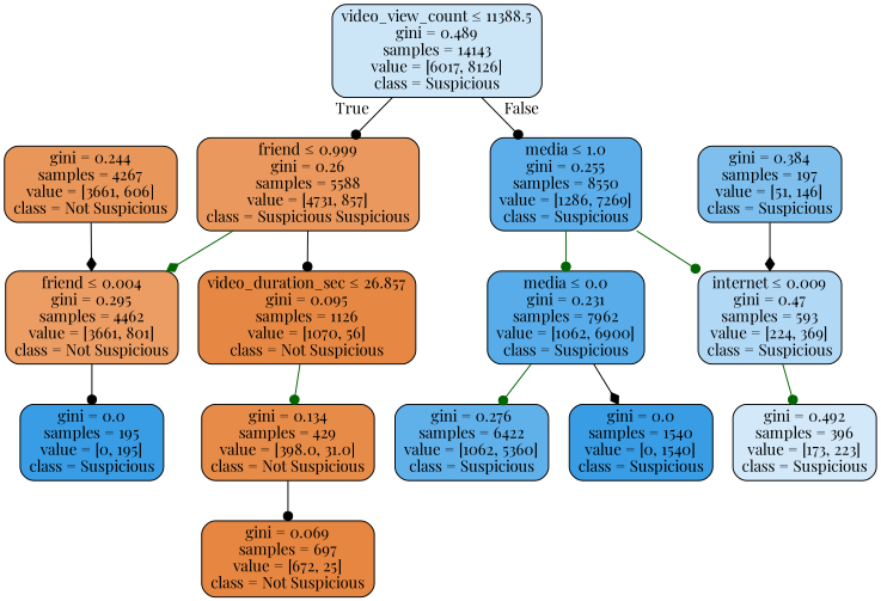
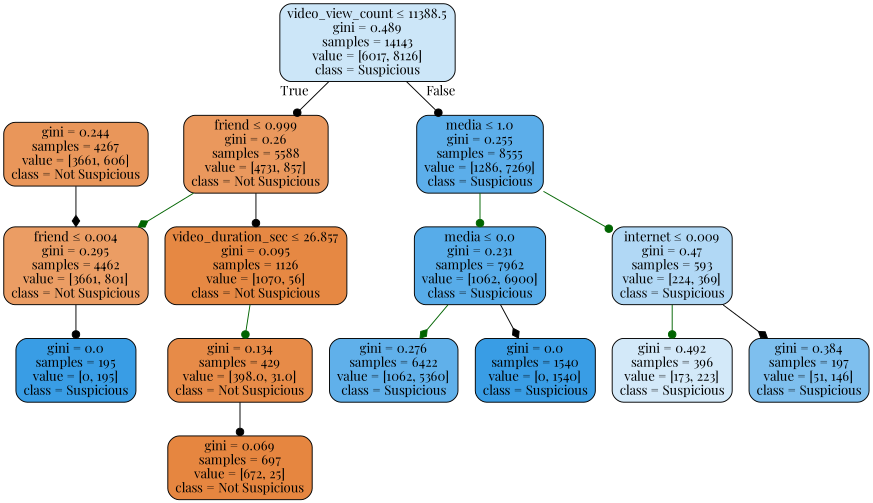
  digraph {
    fontname="Playfair Display"
    node [color=black fillcolor="#399de5" fontname="Playfair Display" shape=box style="filled, rounded"]
    edge [arrowhead=dot color=black fontname="Playfair Display"]
    n1 [fillcolor="#cce6f8" label=<video_view_count &le; 11388.5<br/>gini = 0.489<br/>samples = 14143<br/>value = [6017, 8126]<br/>class = Suspicious>]
-   n2 [fillcolor="#ea985d" label=<friend &le; 0.999<br/>gini = 0.26<br/>samples = 5588<br/>value = [4731, 857]<br/>class = Suspicious Suspicious>]
-   n3 [fillcolor="#5caeea" label=<media &le; 1.0<br/>gini = 0.255<br/>samples = 8550<br/>value = [1286, 7269]<br/>class = Suspicious>]
+   n2 [fillcolor="#ea985d" label=<friend &le; 0.999<br/>gini = 0.26<br/>samples = 5588<br/>value = [4731, 857]<br/>class = Not Suspicious>]
+   n3 [fillcolor="#5caeea" label=<media &le; 1.0<br/>gini = 0.255<br/>samples = 8555<br/>value = [1286, 7269]<br/>class = Suspicious>]
    n4 [fillcolor="#eb9d64" label=<friend &le; 0.004<br/>gini = 0.295<br/>samples = 4462<br/>value = [3661, 801]<br/>class = Not Suspicious>]
    n5 [fillcolor="#e68843" label=<video_duration_sec &le; 26.857<br/>gini = 0.095<br/>samples = 1126<br/>value = [1070, 56]<br/>class = Not Suspicious>]
    n6 [fillcolor="#57ace9" label=<media &le; 0.0<br/>gini = 0.231<br/>samples = 7962<br/>value = [1062, 6900]<br/>class = Suspicious>]
    n7 [fillcolor="#b1d8f5" label=<internet &le; 0.009<br/>gini = 0.47<br/>samples = 593<br/>value = [224, 369]<br/>class = Suspicious>]
    n8 [label=<gini = 0.0<br/>samples = 195<br/>value = [0, 195]<br/>class = Suspicious>]
    n9 [fillcolor="#e78b48" label=<gini = 0.134<br/>samples = 429<br/>value = [398.0, 31.0]<br/>class = Not Suspicious>]
    n10 [fillcolor="#e9965a" label=<gini = 0.244<br/>samples = 4267<br/>value = [3661, 606]<br/>class = Not Suspicious>]
    n11 [fillcolor="#e68640" label=<gini = 0.069<br/>samples = 697<br/>value = [672, 25]<br/>class = Not Suspicious>]
    n12 [fillcolor="#60b0ea" label=<gini = 0.276<br/>samples = 6422<br/>value = [1062, 5360]<br/>class = Suspicious>]
    n13 [label=<gini = 0.0<br/>samples = 1540<br/>value = [0, 1540]<br/>class = Suspicious>]
    n14 [fillcolor="#d3e9f9" label=<gini = 0.492<br/>samples = 396<br/>value = [173, 223]<br/>class = Suspicious>]
    n15 [fillcolor="#7ebfee" label=<gini = 0.384<br/>samples = 197<br/>value = [51, 146]<br/>class = Suspicious>]
    n1 -> n2 [headlabel=True labelangle=45 labeldistance=2.5]
    n1 -> n3 [headlabel=False labelangle=-45 labeldistance=2.5]
    n2 -> n4 [arrowhead=diamond color=darkgreen]
    n2 -> n5
    n3 -> n6 [color=darkgreen]
    n3 -> n7 [color=darkgreen]
    n4 -> n8
    n5 -> n9 [color=darkgreen]
-   n6 -> n12 [color=darkgreen]
+   n6 -> n12 [arrowhead=diamond color=darkgreen]
    n6 -> n13 [arrowhead=diamond]
    n7 -> n14 [color=darkgreen]
-   n15 -> n7 [arrowhead=diamond]
+   n7 -> n15 [arrowhead=diamond]
    n9 -> n11
    n10 -> n4 [arrowhead=diamond]
  }
